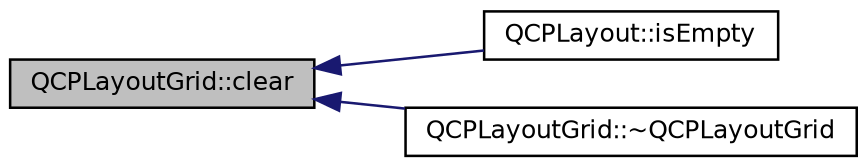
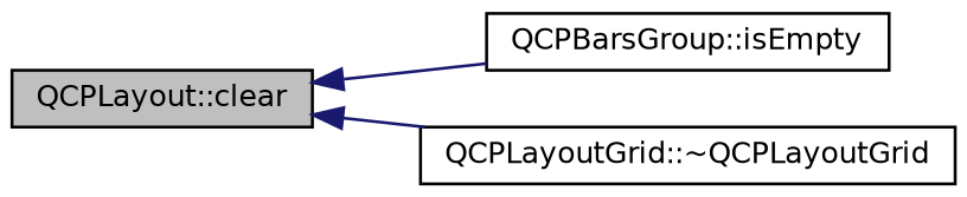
  digraph {
    rankdir=LR
    node [color=black fillcolor=white fontname=Helvetica fontsize=10 shape=record style=filled]
    edge [color=midnightblue dir=back fontname=Helvetica fontsize=10 labelfontname=Helvetica labelfontsize=10 style=solid]
-   n1 [fillcolor=grey75 fontcolor=black height=0.2 label="QCPLayoutGrid::clear" width=0.4]
-   n2 [height=0.2 label="QCPLayout::isEmpty" width=0.4]
+   n1 [fillcolor=grey75 fontcolor=black height=0.2 label="QCPLayout::clear" width=0.4]
+   n2 [height=0.2 label="QCPBarsGroup::isEmpty" width=0.4]
    n3 [height=0.2 label="QCPLayoutGrid::~QCPLayoutGrid" width=0.4]
    n1 -> n2
    n1 -> n3
  }
